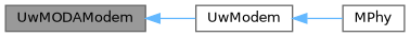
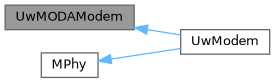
  digraph {
    rankdir=LR
    node [color=gray40 fillcolor=white fontname=Helvetica fontsize=10 shape=box style=filled]
    edge [color=steelblue1 dir=back fontname=Helvetica fontsize=10 labelfontname=Helvetica labelfontsize=10 style=solid]
    n1 [fillcolor=grey60 fontcolor=black height=0.2 label=UwMODAModem width=0.4]
    n2 [height=0.2 label=UwModem width=0.4]
    n3 [height=0.2 label=MPhy width=0.4]
    n1 -> n2
-   n2 -> n3
+   n3 -> n2
  }
